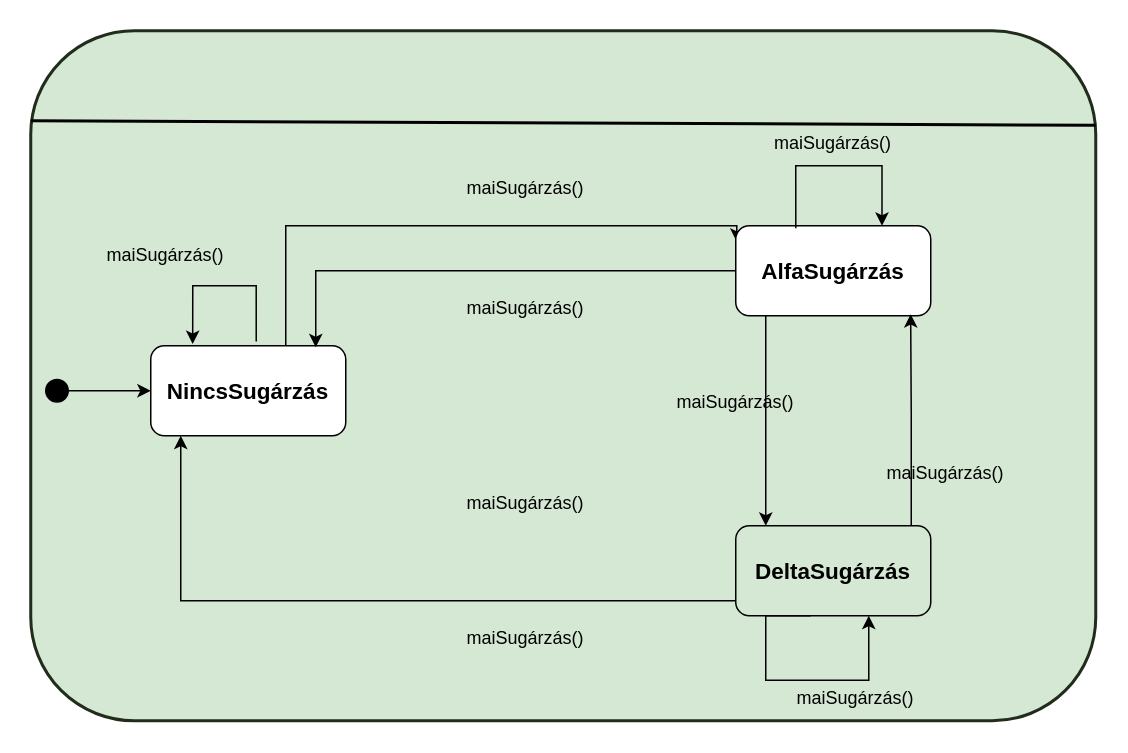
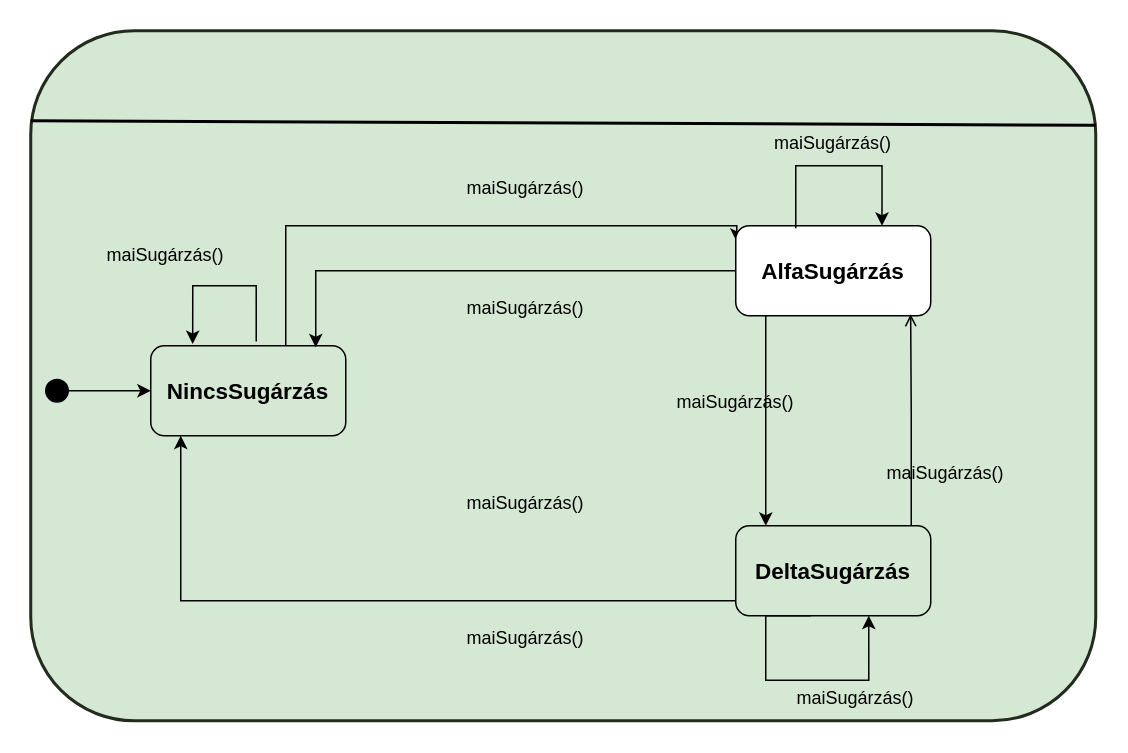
  <mxCell id="0" />
  <mxCell id="1" parent="0" />
  <mxCell id="2" value="" style="rounded=1;whiteSpace=wrap;html=1;strokeWidth=2;fillColor=#d5e8d4;strokeColor=#222c1c;" vertex="1" parent="1"><mxGeometry x="20" y="20" width="710" height="460" as="geometry" /></mxCell>
  <mxCell id="3" value="" style="endArrow=none;html=1;rounded=0;entryX=1;entryY=0.137;entryDx=0;entryDy=0;entryPerimeter=0;strokeWidth=2;" edge="1" parent="1" target="2"><mxGeometry width="50" height="50" relative="1" as="geometry"><mxPoint x="20" y="80" as="sourcePoint" /><mxPoint x="70" y="50" as="targetPoint" /></mxGeometry></mxCell>
  <mxCell id="4" style="edgeStyle=orthogonalEdgeStyle;rounded=0;orthogonalLoop=1;jettySize=auto;html=1;entryX=0.005;entryY=0.178;entryDx=0;entryDy=0;entryPerimeter=0;" edge="1" parent="1" source="5" target="9"><mxGeometry relative="1" as="geometry"><Array as="points"><mxPoint x="190" y="150" /><mxPoint x="491" y="150" /></Array></mxGeometry></mxCell>
- <mxCell id="5" value="&lt;b&gt;&lt;font style=&quot;font-size: 15px;&quot;&gt;NincsSugárzás&lt;/font&gt;&lt;/b&gt;" style="rounded=1;whiteSpace=wrap;html=1;" vertex="1" parent="1"><mxGeometry x="100" y="230" width="130" height="60" as="geometry" /></mxCell>
+ <mxCell id="5" value="&lt;b&gt;&lt;font style=&quot;font-size: 15px;&quot;&gt;NincsSugárzás&lt;/font&gt;&lt;/b&gt;" style="rounded=1;whiteSpace=wrap;html=1;fillColor=#d5e8d4;" vertex="1" parent="1"><mxGeometry x="100" y="230" width="130" height="60" as="geometry" /></mxCell>
  <mxCell id="6" style="edgeStyle=orthogonalEdgeStyle;rounded=0;orthogonalLoop=1;jettySize=auto;html=1;" edge="1" parent="1" source="7"><mxGeometry relative="1" as="geometry"><mxPoint x="120" y="290" as="targetPoint" /><Array as="points"><mxPoint x="120" y="400" /></Array></mxGeometry></mxCell>
  <mxCell id="7" value="&lt;b&gt;&lt;font style=&quot;font-size: 15px;&quot;&gt;DeltaSugárzás&lt;/font&gt;&lt;/b&gt;" style="rounded=1;whiteSpace=wrap;html=1;fillColor=#d5e8d4;" vertex="1" parent="1"><mxGeometry x="490" y="350" width="130" height="60" as="geometry" /></mxCell>
  <mxCell id="8" style="edgeStyle=orthogonalEdgeStyle;rounded=0;orthogonalLoop=1;jettySize=auto;html=1;" edge="1" parent="1" source="9"><mxGeometry relative="1" as="geometry"><mxPoint x="510" y="350" as="targetPoint" /><Array as="points"><mxPoint x="510" y="350" /></Array></mxGeometry></mxCell>
  <mxCell id="9" value="&lt;b&gt;&lt;font style=&quot;font-size: 15px;&quot;&gt;AlfaSugárzás&lt;/font&gt;&lt;/b&gt;" style="rounded=1;whiteSpace=wrap;html=1;" vertex="1" parent="1"><mxGeometry x="490" y="150" width="130" height="60" as="geometry" /></mxCell>
  <mxCell id="10" style="edgeStyle=orthogonalEdgeStyle;rounded=0;orthogonalLoop=1;jettySize=auto;html=1;" edge="1" parent="1" source="9"><mxGeometry relative="1" as="geometry"><mxPoint x="210" y="231" as="targetPoint" /><Array as="points"><mxPoint x="210" y="180" /><mxPoint x="210" y="231" /></Array></mxGeometry></mxCell>
- <mxCell id="11" style="edgeStyle=orthogonalEdgeStyle;rounded=0;orthogonalLoop=1;jettySize=auto;html=1;entryX=0.897;entryY=0.982;entryDx=0;entryDy=0;entryPerimeter=0;exitX=0.9;exitY=0;exitDx=0;exitDy=0;exitPerimeter=0;" edge="1" parent="1" source="7" target="9"><mxGeometry relative="1" as="geometry"><Array as="points"><mxPoint x="607" y="275" /><mxPoint x="607" y="275" /></Array></mxGeometry></mxCell>
+ <mxCell id="11" style="edgeStyle=orthogonalEdgeStyle;rounded=0;orthogonalLoop=1;jettySize=auto;html=1;entryX=0.897;entryY=0.982;entryDx=0;entryDy=0;entryPerimeter=0;exitX=0.9;exitY=0;exitDx=0;exitDy=0;exitPerimeter=0;endArrow=open;" edge="1" parent="1" source="7" target="9"><mxGeometry relative="1" as="geometry"><Array as="points"><mxPoint x="607" y="275" /><mxPoint x="607" y="275" /></Array></mxGeometry></mxCell>
  <mxCell id="12" style="edgeStyle=orthogonalEdgeStyle;rounded=0;orthogonalLoop=1;jettySize=auto;html=1;exitX=0.541;exitY=-0.048;exitDx=0;exitDy=0;exitPerimeter=0;entryX=0.215;entryY=-0.019;entryDx=0;entryDy=0;entryPerimeter=0;" edge="1" parent="1" source="5" target="5"><mxGeometry relative="1" as="geometry"><mxPoint x="101" y="280" as="targetPoint" /><Array as="points"><mxPoint x="170" y="190" /><mxPoint x="128" y="190" /></Array></mxGeometry></mxCell>
  <mxCell id="13" style="edgeStyle=orthogonalEdgeStyle;rounded=0;orthogonalLoop=1;jettySize=auto;html=1;exitX=0;exitY=0.12;exitDx=0;exitDy=0;exitPerimeter=0;entryX=0.682;entryY=1;entryDx=0;entryDy=0;entryPerimeter=0;" edge="1" parent="1" target="7"><mxGeometry relative="1" as="geometry"><mxPoint x="540" y="410" as="sourcePoint" /><mxPoint x="541" y="453" as="targetPoint" /><Array as="points"><mxPoint x="510" y="410" /><mxPoint x="510" y="453" /><mxPoint x="579" y="453" /></Array></mxGeometry></mxCell>
  <mxCell id="14" style="edgeStyle=orthogonalEdgeStyle;rounded=0;orthogonalLoop=1;jettySize=auto;html=1;exitX=0.308;exitY=0.027;exitDx=0;exitDy=0;exitPerimeter=0;entryX=0.75;entryY=0;entryDx=0;entryDy=0;" edge="1" parent="1" source="9" target="9"><mxGeometry relative="1" as="geometry"><mxPoint x="600" y="77" as="sourcePoint" /><mxPoint x="601" y="120" as="targetPoint" /><Array as="points"><mxPoint x="530" y="110" /><mxPoint x="588" y="110" /></Array></mxGeometry></mxCell>
  <mxCell id="15" style="edgeStyle=orthogonalEdgeStyle;rounded=0;orthogonalLoop=1;jettySize=auto;html=1;entryX=0;entryY=0.5;entryDx=0;entryDy=0;" edge="1" parent="1" source="16" target="5"><mxGeometry relative="1" as="geometry" /></mxCell>
  <mxCell id="16" value="" style="ellipse;whiteSpace=wrap;html=1;aspect=fixed;fillColor=#000000;" vertex="1" parent="1"><mxGeometry x="30" y="252.5" width="15" height="15" as="geometry" /></mxCell>
  <mxCell id="17" value="&lt;div&gt;&lt;span style=&quot;background-color: initial;&quot;&gt;maiSugárzás()&lt;/span&gt;&lt;/div&gt;" style="text;html=1;align=center;verticalAlign=middle;whiteSpace=wrap;rounded=0;" vertex="1" parent="1"><mxGeometry x="260" y="110" width="180" height="30" as="geometry" /></mxCell>
  <mxCell id="18" value="maiSugárzás()" style="text;html=1;align=center;verticalAlign=middle;whiteSpace=wrap;rounded=0;" vertex="1" parent="1"><mxGeometry x="260" y="190" width="180" height="30" as="geometry" /></mxCell>
  <mxCell id="19" value="maiSugárzás()" style="text;html=1;align=center;verticalAlign=middle;whiteSpace=wrap;rounded=0;" vertex="1" parent="1"><mxGeometry x="260" y="320" width="180" height="30" as="geometry" /></mxCell>
  <mxCell id="20" value="maiSugárzás()" style="text;html=1;align=center;verticalAlign=middle;whiteSpace=wrap;rounded=0;" vertex="1" parent="1"><mxGeometry x="260" y="410" width="180" height="30" as="geometry" /></mxCell>
  <mxCell id="21" value="maiSugárzás()" style="text;html=1;align=center;verticalAlign=middle;whiteSpace=wrap;rounded=0;" vertex="1" parent="1"><mxGeometry x="20" y="155" width="180" height="30" as="geometry" /></mxCell>
  <mxCell id="22" value="maiSugárzás()" style="text;html=1;align=center;verticalAlign=middle;whiteSpace=wrap;rounded=0;" vertex="1" parent="1"><mxGeometry x="465" y="80" width="180" height="30" as="geometry" /></mxCell>
  <mxCell id="23" value="maiSugárzás()" style="text;html=1;align=center;verticalAlign=middle;whiteSpace=wrap;rounded=0;" vertex="1" parent="1"><mxGeometry x="400" y="252.5" width="180" height="30" as="geometry" /></mxCell>
  <mxCell id="24" value="maiSugárzás()" style="text;html=1;align=center;verticalAlign=middle;whiteSpace=wrap;rounded=0;" vertex="1" parent="1"><mxGeometry x="540" y="300" width="180" height="30" as="geometry" /></mxCell>
  <mxCell id="25" value="maiSugárzás()" style="text;html=1;align=center;verticalAlign=middle;whiteSpace=wrap;rounded=0;" vertex="1" parent="1"><mxGeometry x="480" y="450" width="180" height="30" as="geometry" /></mxCell>
